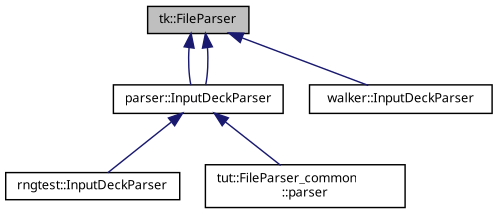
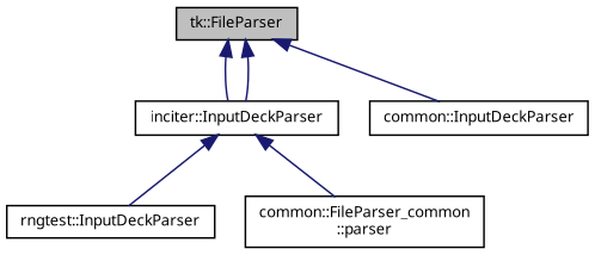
  digraph {
    rankdir=TB
    node [color=black fontname="sans-serif" fontsize=9 shape=record]
    edge [color=midnightblue dir=back fontname="sans-serif" fontsize=9 labelfontname="sans-serif" labelfontsize=9 style=solid]
    n1 [fillcolor=grey75 fontcolor=black height=0.2 label="tk::FileParser" style=filled width=0.4]
-   n2 [height=0.2 label="parser::InputDeckParser" width=0.4]
-   n3 [height=0.2 label="walker::InputDeckParser" width=0.4]
+   n2 [height=0.2 label="inciter::InputDeckParser" width=0.4]
+   n3 [height=0.2 label="common::InputDeckParser" width=0.4]
    n4 [height=0.2 label="rngtest::InputDeckParser" width=0.4]
-   n5 [height=0.2 label="tut::FileParser_common\l::parser" width=0.4]
+   n5 [height=0.2 label="common::FileParser_common\l::parser" width=0.4]
    n1 -> n2
    n1 -> n2
    n1 -> n3
    n2 -> n4
    n2 -> n5
  }
